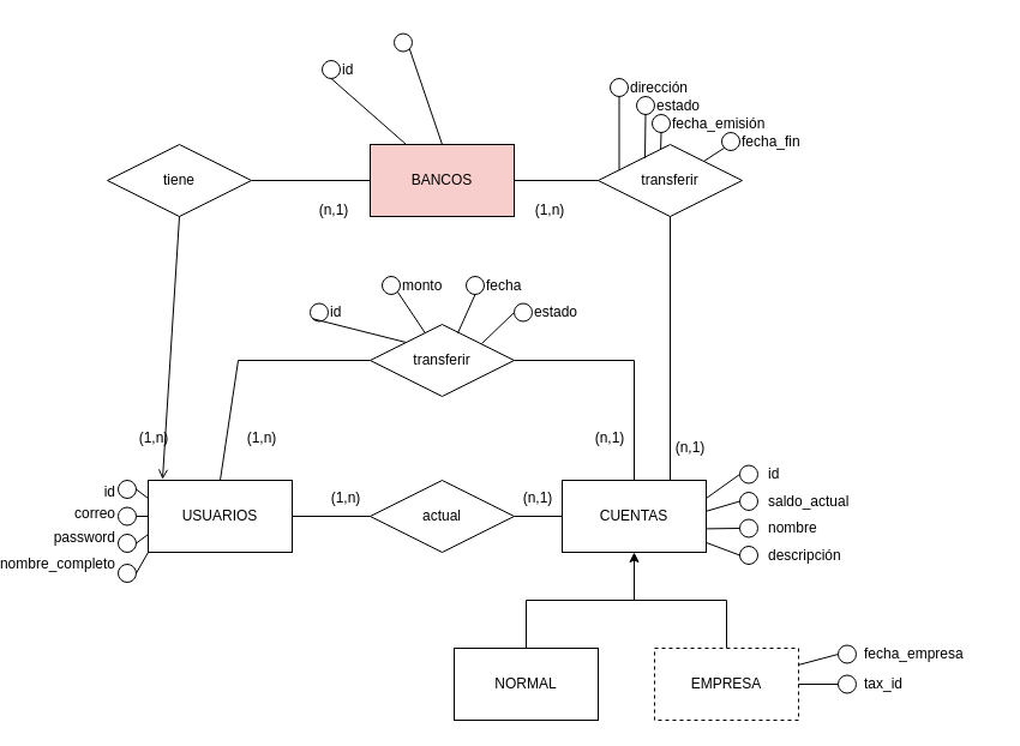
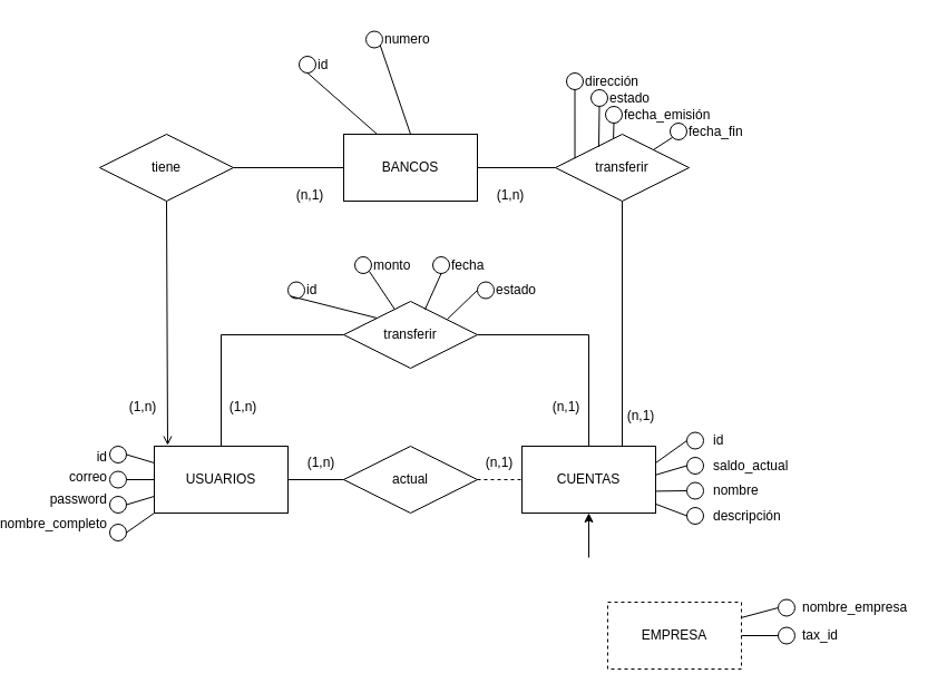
  <mxCell id="0" />
  <mxCell id="1" parent="0" />
- <mxCell id="2" value="USUARIOS" style="rounded=0;whiteSpace=wrap;html=1;" vertex="1" parent="1"><mxGeometry x="105" y="400" width="120" height="60" as="geometry" /></mxCell>
+ <mxCell id="2" value="USUARIOS" style="rounded=0;whiteSpace=wrap;html=1;" vertex="1" parent="1"><mxGeometry x="120" y="400" width="120" height="60" as="geometry" /></mxCell>
  <mxCell id="3" value="transferir" style="shape=rhombus;perimeter=rhombusPerimeter;whiteSpace=wrap;html=1;align=center;" vertex="1" parent="1"><mxGeometry x="290" y="270" width="120" height="60" as="geometry" /></mxCell>
  <mxCell id="4" value="" style="endArrow=none;html=1;rounded=0;exitX=0.5;exitY=0;exitDx=0;exitDy=0;entryX=0;entryY=0.5;entryDx=0;entryDy=0;" edge="1" parent="1" source="2" target="3"><mxGeometry width="50" height="50" relative="1" as="geometry"><mxPoint x="150" y="450" as="sourcePoint" /><mxPoint x="200" y="400" as="targetPoint" /><Array as="points"><mxPoint x="180" y="300" /></Array></mxGeometry></mxCell>
  <mxCell id="5" value="" style="endArrow=none;html=1;rounded=0;exitX=0.5;exitY=0;exitDx=0;exitDy=0;entryX=1;entryY=0.5;entryDx=0;entryDy=0;" edge="1" parent="1" source="8" target="3"><mxGeometry width="50" height="50" relative="1" as="geometry"><mxPoint x="130" y="440" as="sourcePoint" /><mxPoint x="130" y="310" as="targetPoint" /><Array as="points"><mxPoint x="510" y="300" /></Array></mxGeometry></mxCell>
  <mxCell id="6" value="(1,n)" style="text;html=1;strokeColor=none;fillColor=none;align=center;verticalAlign=middle;whiteSpace=wrap;rounded=0;" vertex="1" parent="1"><mxGeometry x="170" y="350" width="60" height="30" as="geometry" /></mxCell>
  <mxCell id="7" value="(n,1)" style="text;html=1;strokeColor=none;fillColor=none;align=center;verticalAlign=middle;whiteSpace=wrap;rounded=0;" vertex="1" parent="1"><mxGeometry x="460" y="350" width="60" height="30" as="geometry" /></mxCell>
  <mxCell id="8" value="CUENTAS" style="rounded=0;whiteSpace=wrap;html=1;" vertex="1" parent="1"><mxGeometry x="450" y="400" width="120" height="60" as="geometry" /></mxCell>
  <mxCell id="9" value="actual" style="shape=rhombus;perimeter=rhombusPerimeter;whiteSpace=wrap;html=1;align=center;" vertex="1" parent="1"><mxGeometry x="290" y="400" width="120" height="60" as="geometry" /></mxCell>
  <mxCell id="10" value="" style="endArrow=none;html=1;rounded=0;exitX=1;exitY=0.5;exitDx=0;exitDy=0;entryX=0;entryY=0.5;entryDx=0;entryDy=0;" edge="1" parent="1" source="2" target="9"><mxGeometry width="50" height="50" relative="1" as="geometry"><mxPoint x="330" y="450" as="sourcePoint" /><mxPoint x="380" y="400" as="targetPoint" /></mxGeometry></mxCell>
- <mxCell id="11" value="" style="endArrow=none;html=1;rounded=0;exitX=1;exitY=0.5;exitDx=0;exitDy=0;entryX=0;entryY=0.5;entryDx=0;entryDy=0;" edge="1" parent="1" source="9" target="8"><mxGeometry width="50" height="50" relative="1" as="geometry"><mxPoint x="250" y="440" as="sourcePoint" /><mxPoint x="300" y="440" as="targetPoint" /></mxGeometry></mxCell>
- <mxCell id="12" value="NORMAL" style="rounded=0;whiteSpace=wrap;html=1;" vertex="1" parent="1"><mxGeometry x="360" y="540" width="120" height="60" as="geometry" /></mxCell>
+ <mxCell id="11" value="" style="endArrow=none;html=1;rounded=0;exitX=1;exitY=0.5;exitDx=0;exitDy=0;entryX=0;entryY=0.5;entryDx=0;entryDy=0;dashed=1;" edge="1" parent="1" source="9" target="8"><mxGeometry width="50" height="50" relative="1" as="geometry"><mxPoint x="250" y="440" as="sourcePoint" /><mxPoint x="300" y="440" as="targetPoint" /></mxGeometry></mxCell>
  <mxCell id="13" value="EMPRESA" style="rounded=0;whiteSpace=wrap;html=1;dashed=1;" vertex="1" parent="1"><mxGeometry x="527" y="540" width="120" height="60" as="geometry" /></mxCell>
- <mxCell id="14" value="" style="endArrow=none;html=1;rounded=0;exitX=0.5;exitY=0;exitDx=0;exitDy=0;entryX=0.5;entryY=0;entryDx=0;entryDy=0;" edge="1" parent="1" source="12" target="13"><mxGeometry width="50" height="50" relative="1" as="geometry"><mxPoint x="390" y="450" as="sourcePoint" /><mxPoint x="440" y="400" as="targetPoint" /><Array as="points"><mxPoint x="420" y="500" /><mxPoint x="587" y="500" /></Array></mxGeometry></mxCell>
  <mxCell id="15" value="" style="endArrow=classic;html=1;rounded=0;entryX=0.5;entryY=1;entryDx=0;entryDy=0;" edge="1" parent="1" target="8"><mxGeometry width="50" height="50" relative="1" as="geometry"><mxPoint x="510" y="500" as="sourcePoint" /><mxPoint x="440" y="400" as="targetPoint" /></mxGeometry></mxCell>
  <mxCell id="16" value="saldo_actual" style="text;html=1;strokeColor=none;fillColor=none;align=left;verticalAlign=middle;whiteSpace=wrap;rounded=0;" vertex="1" parent="1"><mxGeometry x="620" y="402.5" width="80" height="30" as="geometry" /></mxCell>
  <mxCell id="17" value="nombre" style="text;html=1;strokeColor=none;fillColor=none;align=left;verticalAlign=middle;whiteSpace=wrap;rounded=0;" vertex="1" parent="1"><mxGeometry x="620" y="425" width="80" height="30" as="geometry" /></mxCell>
  <mxCell id="18" value="descripción" style="text;html=1;strokeColor=none;fillColor=none;align=left;verticalAlign=middle;whiteSpace=wrap;rounded=0;" vertex="1" parent="1"><mxGeometry x="620" y="447.5" width="80" height="30" as="geometry" /></mxCell>
  <mxCell id="19" value="id" style="text;html=1;strokeColor=none;fillColor=none;align=left;verticalAlign=middle;whiteSpace=wrap;rounded=0;" vertex="1" parent="1"><mxGeometry x="620" y="380" width="80" height="30" as="geometry" /></mxCell>
- <mxCell id="20" value="fecha_empresa" style="text;html=1;strokeColor=none;fillColor=none;align=left;verticalAlign=middle;whiteSpace=wrap;rounded=0;" vertex="1" parent="1"><mxGeometry x="700" y="530" width="110" height="30" as="geometry" /></mxCell>
+ <mxCell id="20" value="nombre_empresa" style="text;html=1;strokeColor=none;fillColor=none;align=left;verticalAlign=middle;whiteSpace=wrap;rounded=0;" vertex="1" parent="1"><mxGeometry x="700" y="530" width="110" height="30" as="geometry" /></mxCell>
  <mxCell id="21" value="tax_id" style="text;html=1;strokeColor=none;fillColor=none;align=left;verticalAlign=middle;whiteSpace=wrap;rounded=0;" vertex="1" parent="1"><mxGeometry x="700" y="555" width="110" height="30" as="geometry" /></mxCell>
  <mxCell id="22" value="" style="ellipse;whiteSpace=wrap;html=1;aspect=fixed;fillColor=#FFFFFF;" vertex="1" parent="1"><mxGeometry x="598" y="387.5" width="15" height="15" as="geometry" /></mxCell>
  <mxCell id="23" value="" style="ellipse;whiteSpace=wrap;html=1;aspect=fixed;" vertex="1" parent="1"><mxGeometry x="598" y="410" width="15" height="15" as="geometry" /></mxCell>
  <mxCell id="24" value="" style="ellipse;whiteSpace=wrap;html=1;aspect=fixed;" vertex="1" parent="1"><mxGeometry x="598" y="432.5" width="15" height="15" as="geometry" /></mxCell>
  <mxCell id="25" value="" style="ellipse;whiteSpace=wrap;html=1;aspect=fixed;" vertex="1" parent="1"><mxGeometry x="598" y="455" width="15" height="15" as="geometry" /></mxCell>
  <mxCell id="26" value="" style="ellipse;whiteSpace=wrap;html=1;aspect=fixed;" vertex="1" parent="1"><mxGeometry x="680" y="537.5" width="15" height="15" as="geometry" /></mxCell>
  <mxCell id="27" value="" style="ellipse;whiteSpace=wrap;html=1;aspect=fixed;" vertex="1" parent="1"><mxGeometry x="680" y="562.5" width="15" height="15" as="geometry" /></mxCell>
  <mxCell id="28" value="id" style="text;html=1;strokeColor=none;fillColor=none;align=right;verticalAlign=middle;whiteSpace=wrap;rounded=0;" vertex="1" parent="1"><mxGeometry x="20" y="395" width="60" height="30" as="geometry" /></mxCell>
  <mxCell id="29" value="correo" style="text;html=1;strokeColor=none;fillColor=none;align=right;verticalAlign=middle;whiteSpace=wrap;rounded=0;" vertex="1" parent="1"><mxGeometry x="20" y="413" width="60" height="30" as="geometry" /></mxCell>
  <mxCell id="30" value="password" style="text;html=1;strokeColor=none;fillColor=none;align=right;verticalAlign=middle;whiteSpace=wrap;rounded=0;" vertex="1" parent="1"><mxGeometry x="20" y="432.5" width="60" height="30" as="geometry" /></mxCell>
  <mxCell id="31" value="nombre_completo" style="text;html=1;strokeColor=none;fillColor=none;align=right;verticalAlign=middle;whiteSpace=wrap;rounded=0;" vertex="1" parent="1"><mxGeometry x="20" y="455" width="60" height="30" as="geometry" /></mxCell>
  <mxCell id="32" value="" style="ellipse;whiteSpace=wrap;html=1;aspect=fixed;fillColor=#FFFFFF;" vertex="1" parent="1"><mxGeometry x="80" y="400" width="15" height="15" as="geometry" /></mxCell>
  <mxCell id="33" value="" style="ellipse;whiteSpace=wrap;html=1;aspect=fixed;" vertex="1" parent="1"><mxGeometry x="80" y="422.5" width="15" height="15" as="geometry" /></mxCell>
  <mxCell id="34" value="" style="ellipse;whiteSpace=wrap;html=1;aspect=fixed;" vertex="1" parent="1"><mxGeometry x="80" y="445" width="15" height="15" as="geometry" /></mxCell>
  <mxCell id="35" value="" style="ellipse;whiteSpace=wrap;html=1;aspect=fixed;" vertex="1" parent="1"><mxGeometry x="80" y="470" width="15" height="15" as="geometry" /></mxCell>
  <mxCell id="36" value="" style="ellipse;whiteSpace=wrap;html=1;aspect=fixed;fillColor=#FFFFFF;" vertex="1" parent="1"><mxGeometry x="240" y="252.5" width="15" height="15" as="geometry" /></mxCell>
  <mxCell id="37" value="id" style="text;html=1;strokeColor=none;fillColor=none;align=left;verticalAlign=middle;whiteSpace=wrap;rounded=0;" vertex="1" parent="1"><mxGeometry x="255" y="245" width="60" height="30" as="geometry" /></mxCell>
  <mxCell id="38" value="" style="ellipse;whiteSpace=wrap;html=1;aspect=fixed;" vertex="1" parent="1"><mxGeometry x="300" y="230" width="15" height="15" as="geometry" /></mxCell>
  <mxCell id="39" value="monto" style="text;html=1;strokeColor=none;fillColor=none;align=left;verticalAlign=middle;whiteSpace=wrap;rounded=0;" vertex="1" parent="1"><mxGeometry x="315" y="222.5" width="60" height="30" as="geometry" /></mxCell>
  <mxCell id="40" value="" style="ellipse;whiteSpace=wrap;html=1;aspect=fixed;" vertex="1" parent="1"><mxGeometry x="370" y="230" width="15" height="15" as="geometry" /></mxCell>
  <mxCell id="41" value="fecha" style="text;html=1;strokeColor=none;fillColor=none;align=left;verticalAlign=middle;whiteSpace=wrap;rounded=0;" vertex="1" parent="1"><mxGeometry x="385" y="222.5" width="60" height="30" as="geometry" /></mxCell>
  <mxCell id="42" value="" style="ellipse;whiteSpace=wrap;html=1;aspect=fixed;" vertex="1" parent="1"><mxGeometry x="410" y="252.5" width="15" height="15" as="geometry" /></mxCell>
  <mxCell id="43" value="estado" style="text;html=1;strokeColor=none;fillColor=none;align=left;verticalAlign=middle;whiteSpace=wrap;rounded=0;" vertex="1" parent="1"><mxGeometry x="425" y="245" width="60" height="30" as="geometry" /></mxCell>
  <mxCell id="44" value="" style="endArrow=none;html=1;rounded=0;exitX=0;exitY=1;exitDx=0;exitDy=0;entryX=0;entryY=0;entryDx=0;entryDy=0;" edge="1" parent="1" source="36" target="3"><mxGeometry width="50" height="50" relative="1" as="geometry"><mxPoint x="310" y="380" as="sourcePoint" /><mxPoint x="360" y="330" as="targetPoint" /></mxGeometry></mxCell>
  <mxCell id="45" value="" style="endArrow=none;html=1;rounded=0;entryX=1;entryY=1;entryDx=0;entryDy=0;exitX=0.381;exitY=0.117;exitDx=0;exitDy=0;exitPerimeter=0;" edge="1" parent="1" source="3" target="38"><mxGeometry width="50" height="50" relative="1" as="geometry"><mxPoint x="310" y="380" as="sourcePoint" /><mxPoint x="380" y="260" as="targetPoint" /></mxGeometry></mxCell>
  <mxCell id="46" value="" style="endArrow=none;html=1;rounded=0;entryX=0.5;entryY=1;entryDx=0;entryDy=0;exitX=0.608;exitY=0.122;exitDx=0;exitDy=0;exitPerimeter=0;" edge="1" parent="1" source="3" target="40"><mxGeometry width="50" height="50" relative="1" as="geometry"><mxPoint x="345.72" y="287.02" as="sourcePoint" /><mxPoint x="322.803" y="252.803" as="targetPoint" /></mxGeometry></mxCell>
  <mxCell id="47" value="" style="endArrow=none;html=1;rounded=0;entryX=0;entryY=0.5;entryDx=0;entryDy=0;exitX=0.775;exitY=0.267;exitDx=0;exitDy=0;exitPerimeter=0;" edge="1" parent="1" source="3" target="42"><mxGeometry width="50" height="50" relative="1" as="geometry"><mxPoint x="372.96" y="287.32" as="sourcePoint" /><mxPoint x="387.5" y="255" as="targetPoint" /></mxGeometry></mxCell>
  <mxCell id="48" value="" style="endArrow=none;html=1;rounded=0;entryX=0;entryY=0.25;entryDx=0;entryDy=0;exitX=1;exitY=0.5;exitDx=0;exitDy=0;" edge="1" parent="1" source="32" target="2"><mxGeometry width="50" height="50" relative="1" as="geometry"><mxPoint x="240" y="376.02" as="sourcePoint" /><mxPoint x="267" y="350" as="targetPoint" /></mxGeometry></mxCell>
  <mxCell id="49" value="" style="endArrow=none;html=1;rounded=0;entryX=0;entryY=0.5;entryDx=0;entryDy=0;exitX=1;exitY=0.5;exitDx=0;exitDy=0;" edge="1" parent="1" source="33" target="2"><mxGeometry width="50" height="50" relative="1" as="geometry"><mxPoint x="105" y="417.5" as="sourcePoint" /><mxPoint x="130" y="425" as="targetPoint" /></mxGeometry></mxCell>
  <mxCell id="50" value="" style="endArrow=none;html=1;rounded=0;entryX=0;entryY=0.75;entryDx=0;entryDy=0;exitX=1;exitY=0.5;exitDx=0;exitDy=0;" edge="1" parent="1" source="34" target="2"><mxGeometry width="50" height="50" relative="1" as="geometry"><mxPoint x="105" y="440" as="sourcePoint" /><mxPoint x="130" y="440" as="targetPoint" /></mxGeometry></mxCell>
  <mxCell id="51" value="" style="endArrow=none;html=1;rounded=0;entryX=0;entryY=1;entryDx=0;entryDy=0;exitX=1;exitY=0.5;exitDx=0;exitDy=0;" edge="1" parent="1" source="35" target="2"><mxGeometry width="50" height="50" relative="1" as="geometry"><mxPoint x="105" y="462.5" as="sourcePoint" /><mxPoint x="130" y="455" as="targetPoint" /></mxGeometry></mxCell>
  <mxCell id="52" value="" style="endArrow=none;html=1;rounded=0;exitX=0;exitY=0.5;exitDx=0;exitDy=0;entryX=1;entryY=0.25;entryDx=0;entryDy=0;" edge="1" parent="1" source="22" target="8"><mxGeometry width="50" height="50" relative="1" as="geometry"><mxPoint x="530" y="410" as="sourcePoint" /><mxPoint x="580" y="360" as="targetPoint" /></mxGeometry></mxCell>
  <mxCell id="53" value="" style="endArrow=none;html=1;rounded=0;exitX=0;exitY=0.5;exitDx=0;exitDy=0;entryX=1.001;entryY=0.429;entryDx=0;entryDy=0;entryPerimeter=0;" edge="1" parent="1" source="23" target="8"><mxGeometry width="50" height="50" relative="1" as="geometry"><mxPoint x="608" y="405" as="sourcePoint" /><mxPoint x="580" y="425" as="targetPoint" /></mxGeometry></mxCell>
  <mxCell id="54" value="" style="endArrow=none;html=1;rounded=0;exitX=0;exitY=0.5;exitDx=0;exitDy=0;entryX=1.005;entryY=0.673;entryDx=0;entryDy=0;entryPerimeter=0;" edge="1" parent="1" source="24" target="8"><mxGeometry width="50" height="50" relative="1" as="geometry"><mxPoint x="608" y="427.5" as="sourcePoint" /><mxPoint x="579.28" y="435.92" as="targetPoint" /></mxGeometry></mxCell>
  <mxCell id="55" value="" style="endArrow=none;html=1;rounded=0;exitX=0;exitY=0.5;exitDx=0;exitDy=0;entryX=1.004;entryY=0.868;entryDx=0;entryDy=0;entryPerimeter=0;" edge="1" parent="1" source="25" target="8"><mxGeometry width="50" height="50" relative="1" as="geometry"><mxPoint x="608" y="450" as="sourcePoint" /><mxPoint x="580.6" y="450.38" as="targetPoint" /></mxGeometry></mxCell>
  <mxCell id="56" value="" style="endArrow=none;html=1;rounded=0;entryX=0;entryY=0.5;entryDx=0;entryDy=0;" edge="1" parent="1" source="13" target="26"><mxGeometry width="50" height="50" relative="1" as="geometry"><mxPoint x="608" y="472.5" as="sourcePoint" /><mxPoint x="580.48" y="462.08" as="targetPoint" /></mxGeometry></mxCell>
  <mxCell id="57" value="" style="endArrow=none;html=1;rounded=0;entryX=0;entryY=0.5;entryDx=0;entryDy=0;exitX=1;exitY=0.5;exitDx=0;exitDy=0;" edge="1" parent="1" source="13" target="27"><mxGeometry width="50" height="50" relative="1" as="geometry"><mxPoint x="657" y="563.871" as="sourcePoint" /><mxPoint x="690" y="555" as="targetPoint" /></mxGeometry></mxCell>
  <mxCell id="58" value="(1,n)" style="text;html=1;strokeColor=none;fillColor=none;align=center;verticalAlign=middle;whiteSpace=wrap;rounded=0;" vertex="1" parent="1"><mxGeometry x="240" y="400" width="60" height="30" as="geometry" /></mxCell>
  <mxCell id="59" value="(n,1)" style="text;html=1;strokeColor=none;fillColor=none;align=center;verticalAlign=middle;whiteSpace=wrap;rounded=0;" vertex="1" parent="1"><mxGeometry x="400" y="400" width="60" height="30" as="geometry" /></mxCell>
- <mxCell id="60" value="BANCOS" style="rounded=0;whiteSpace=wrap;html=1;fillColor=#f8cecc;" vertex="1" parent="1"><mxGeometry x="290" y="120" width="120" height="60" as="geometry" /></mxCell>
+ <mxCell id="60" value="BANCOS" style="rounded=0;whiteSpace=wrap;html=1;" vertex="1" parent="1"><mxGeometry x="290" y="120" width="120" height="60" as="geometry" /></mxCell>
  <mxCell id="61" value="tiene" style="shape=rhombus;perimeter=rhombusPerimeter;whiteSpace=wrap;html=1;align=center;fillColor=none;" vertex="1" parent="1"><mxGeometry x="71" y="120" width="120" height="60" as="geometry" /></mxCell>
  <mxCell id="62" value="" style="endArrow=none;html=1;rounded=0;exitX=1;exitY=0.5;exitDx=0;exitDy=0;entryX=0;entryY=0.5;entryDx=0;entryDy=0;" edge="1" parent="1" source="61" target="60"><mxGeometry width="50" height="50" relative="1" as="geometry"><mxPoint x="270" y="330" as="sourcePoint" /><mxPoint x="320" y="280" as="targetPoint" /></mxGeometry></mxCell>
  <mxCell id="63" value="" style="endArrow=open;html=1;rounded=0;exitX=0.5;exitY=1;exitDx=0;exitDy=0;entryX=0.1;entryY=-0.014;entryDx=0;entryDy=0;entryPerimeter=0;" edge="1" parent="1" source="61" target="2"><mxGeometry width="50" height="50" relative="1" as="geometry"><mxPoint x="200" y="160" as="sourcePoint" /><mxPoint x="300" y="160" as="targetPoint" /></mxGeometry></mxCell>
  <mxCell id="64" value="transferir" style="shape=rhombus;perimeter=rhombusPerimeter;whiteSpace=wrap;html=1;align=center;fillColor=none;" vertex="1" parent="1"><mxGeometry x="480" y="120" width="120" height="60" as="geometry" /></mxCell>
  <mxCell id="65" value="" style="endArrow=none;html=1;rounded=0;exitX=1;exitY=0.5;exitDx=0;exitDy=0;entryX=0;entryY=0.5;entryDx=0;entryDy=0;exitPerimeter=0;" edge="1" parent="1" source="60" target="64"><mxGeometry width="50" height="50" relative="1" as="geometry"><mxPoint x="201" y="160" as="sourcePoint" /><mxPoint x="300" y="160" as="targetPoint" /></mxGeometry></mxCell>
  <mxCell id="66" value="" style="endArrow=none;html=1;rounded=0;entryX=0.5;entryY=1;entryDx=0;entryDy=0;" edge="1" parent="1" target="64"><mxGeometry width="50" height="50" relative="1" as="geometry"><mxPoint x="540" y="400" as="sourcePoint" /><mxPoint x="490" y="160" as="targetPoint" /></mxGeometry></mxCell>
  <mxCell id="67" value="(1,n)" style="text;html=1;strokeColor=none;fillColor=none;align=center;verticalAlign=middle;whiteSpace=wrap;rounded=0;" vertex="1" parent="1"><mxGeometry x="80" y="350" width="60" height="30" as="geometry" /></mxCell>
  <mxCell id="68" value="(n,1)" style="text;html=1;strokeColor=none;fillColor=none;align=center;verticalAlign=middle;whiteSpace=wrap;rounded=0;" vertex="1" parent="1"><mxGeometry x="230" y="160" width="60" height="30" as="geometry" /></mxCell>
  <mxCell id="69" value="(1,n)" style="text;html=1;strokeColor=none;fillColor=none;align=center;verticalAlign=middle;whiteSpace=wrap;rounded=0;" vertex="1" parent="1"><mxGeometry x="410" y="160" width="60" height="30" as="geometry" /></mxCell>
  <mxCell id="70" value="(n,1)" style="text;html=1;strokeColor=none;fillColor=none;align=center;verticalAlign=middle;whiteSpace=wrap;rounded=0;" vertex="1" parent="1"><mxGeometry x="527" y="357.5" width="60" height="30" as="geometry" /></mxCell>
  <mxCell id="71" value="" style="ellipse;whiteSpace=wrap;html=1;aspect=fixed;fillColor=#FFFFFF;" vertex="1" parent="1"><mxGeometry x="250" y="50" width="15" height="15" as="geometry" /></mxCell>
  <mxCell id="72" value="id" style="text;html=1;strokeColor=none;fillColor=none;align=left;verticalAlign=middle;whiteSpace=wrap;rounded=0;" vertex="1" parent="1"><mxGeometry x="265" y="42.5" width="60" height="30" as="geometry" /></mxCell>
  <mxCell id="73" value="" style="ellipse;whiteSpace=wrap;html=1;aspect=fixed;" vertex="1" parent="1"><mxGeometry x="310" y="27.5" width="15" height="15" as="geometry" /></mxCell>
+ <mxCell id="74" value="numero" style="text;html=1;strokeColor=none;fillColor=none;align=left;verticalAlign=middle;whiteSpace=wrap;rounded=0;" vertex="1" parent="1"><mxGeometry x="325" y="20" width="60" height="30" as="geometry" /></mxCell>
  <mxCell id="75" value="" style="endArrow=none;html=1;rounded=0;entryX=0.25;entryY=0;entryDx=0;entryDy=0;exitX=0.5;exitY=1;exitDx=0;exitDy=0;" edge="1" parent="1" source="71" target="60"><mxGeometry width="50" height="50" relative="1" as="geometry"><mxPoint x="320" y="200" as="sourcePoint" /><mxPoint x="370" y="150" as="targetPoint" /></mxGeometry></mxCell>
  <mxCell id="76" value="" style="endArrow=none;html=1;rounded=0;entryX=0.5;entryY=0;entryDx=0;entryDy=0;exitX=1;exitY=1;exitDx=0;exitDy=0;" edge="1" parent="1" source="73" target="60"><mxGeometry width="50" height="50" relative="1" as="geometry"><mxPoint x="267.5" y="75" as="sourcePoint" /><mxPoint x="330" y="130" as="targetPoint" /></mxGeometry></mxCell>
  <mxCell id="77" value="" style="ellipse;whiteSpace=wrap;html=1;aspect=fixed;" vertex="1" parent="1"><mxGeometry x="490" y="65" width="15" height="15" as="geometry" /></mxCell>
  <mxCell id="78" value="dirección" style="text;html=1;strokeColor=none;fillColor=none;align=left;verticalAlign=middle;whiteSpace=wrap;rounded=0;" vertex="1" parent="1"><mxGeometry x="505" y="57.5" width="60" height="30" as="geometry" /></mxCell>
  <mxCell id="79" value="estado" style="text;html=1;strokeColor=none;fillColor=none;align=left;verticalAlign=middle;whiteSpace=wrap;rounded=0;" vertex="1" parent="1"><mxGeometry x="527" y="72.5" width="60" height="30" as="geometry" /></mxCell>
  <mxCell id="80" value="" style="ellipse;whiteSpace=wrap;html=1;aspect=fixed;" vertex="1" parent="1"><mxGeometry x="512" y="80" width="15" height="15" as="geometry" /></mxCell>
  <mxCell id="81" value="fecha_emisión" style="text;html=1;strokeColor=none;fillColor=none;align=left;verticalAlign=middle;whiteSpace=wrap;rounded=0;" vertex="1" parent="1"><mxGeometry x="540" y="87.5" width="60" height="30" as="geometry" /></mxCell>
  <mxCell id="82" value="" style="ellipse;whiteSpace=wrap;html=1;aspect=fixed;" vertex="1" parent="1"><mxGeometry x="525" y="95" width="15" height="15" as="geometry" /></mxCell>
  <mxCell id="83" value="fecha_fin" style="text;html=1;strokeColor=none;fillColor=none;align=left;verticalAlign=middle;whiteSpace=wrap;rounded=0;" vertex="1" parent="1"><mxGeometry x="598" y="102.5" width="60" height="30" as="geometry" /></mxCell>
  <mxCell id="84" value="" style="ellipse;whiteSpace=wrap;html=1;aspect=fixed;" vertex="1" parent="1"><mxGeometry x="583" y="110" width="15" height="15" as="geometry" /></mxCell>
  <mxCell id="85" value="" style="endArrow=none;html=1;rounded=0;entryX=0.146;entryY=0.362;entryDx=0;entryDy=0;exitX=0.5;exitY=1;exitDx=0;exitDy=0;entryPerimeter=0;" edge="1" parent="1" source="77" target="64"><mxGeometry width="50" height="50" relative="1" as="geometry"><mxPoint x="332.803" y="50.303" as="sourcePoint" /><mxPoint x="360" y="130" as="targetPoint" /></mxGeometry></mxCell>
  <mxCell id="86" value="" style="endArrow=none;html=1;rounded=0;entryX=0.325;entryY=0.191;entryDx=0;entryDy=0;exitX=0.5;exitY=1;exitDx=0;exitDy=0;entryPerimeter=0;" edge="1" parent="1" source="80" target="64"><mxGeometry width="50" height="50" relative="1" as="geometry"><mxPoint x="507.5" y="90" as="sourcePoint" /><mxPoint x="507.52" y="151.72" as="targetPoint" /></mxGeometry></mxCell>
  <mxCell id="87" value="" style="endArrow=none;html=1;rounded=0;exitX=0.5;exitY=1;exitDx=0;exitDy=0;entryX=0.434;entryY=0.075;entryDx=0;entryDy=0;entryPerimeter=0;" edge="1" parent="1" source="82" target="64"><mxGeometry width="50" height="50" relative="1" as="geometry"><mxPoint x="529.5" y="105" as="sourcePoint" /><mxPoint x="533" y="130" as="targetPoint" /></mxGeometry></mxCell>
  <mxCell id="88" value="" style="endArrow=none;html=1;rounded=0;exitX=0;exitY=1;exitDx=0;exitDy=0;entryX=0.73;entryY=0.237;entryDx=0;entryDy=0;entryPerimeter=0;" edge="1" parent="1" source="84" target="64"><mxGeometry width="50" height="50" relative="1" as="geometry"><mxPoint x="542.5" y="120" as="sourcePoint" /><mxPoint x="542.08" y="134.5" as="targetPoint" /></mxGeometry></mxCell>
